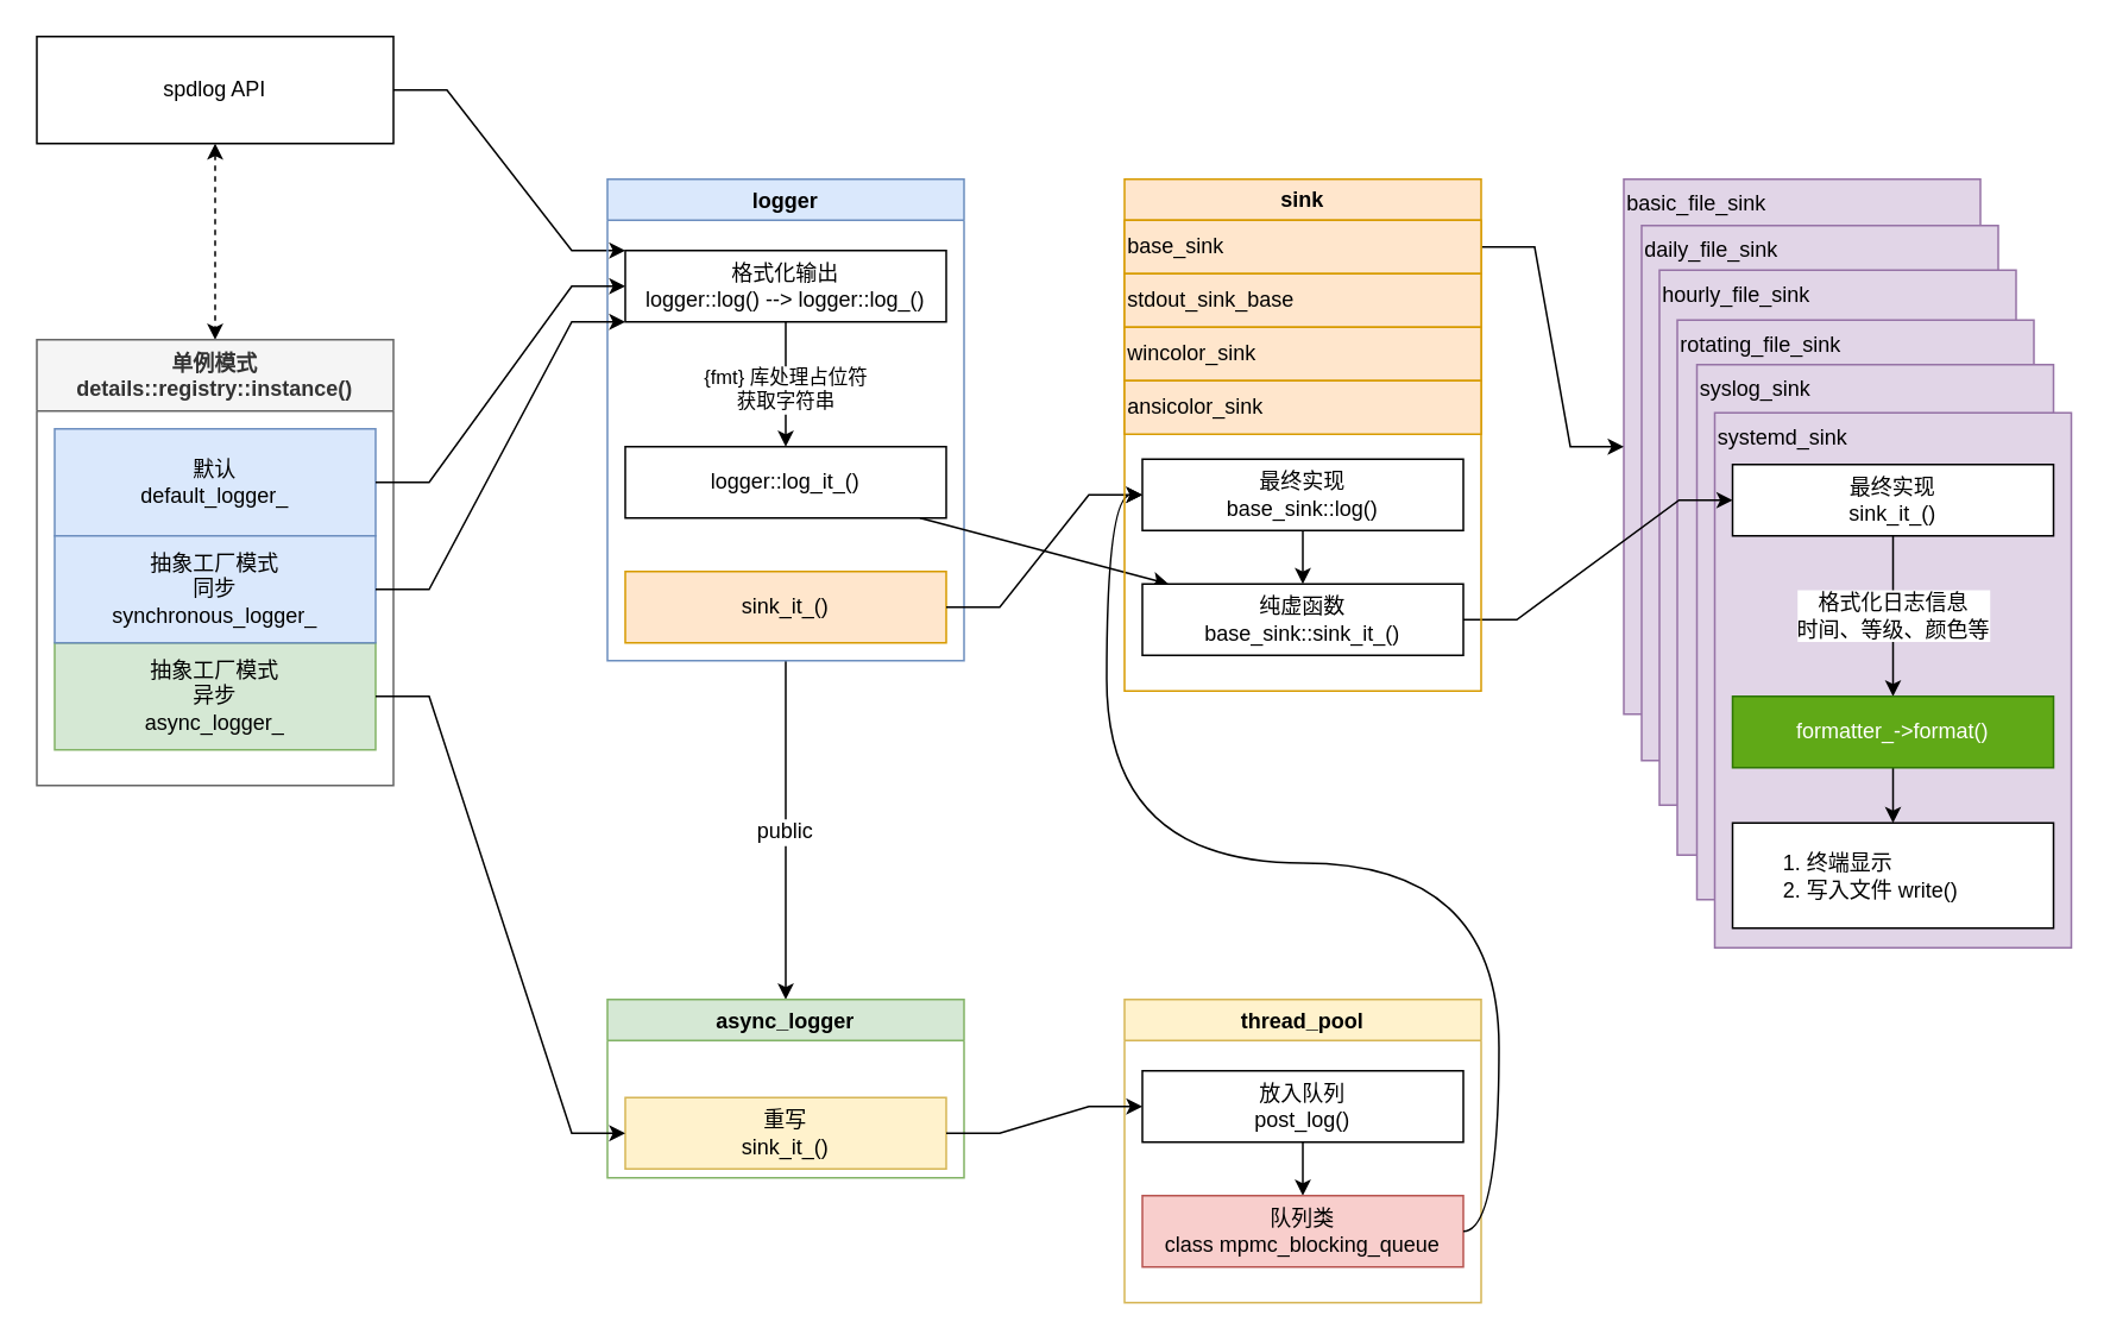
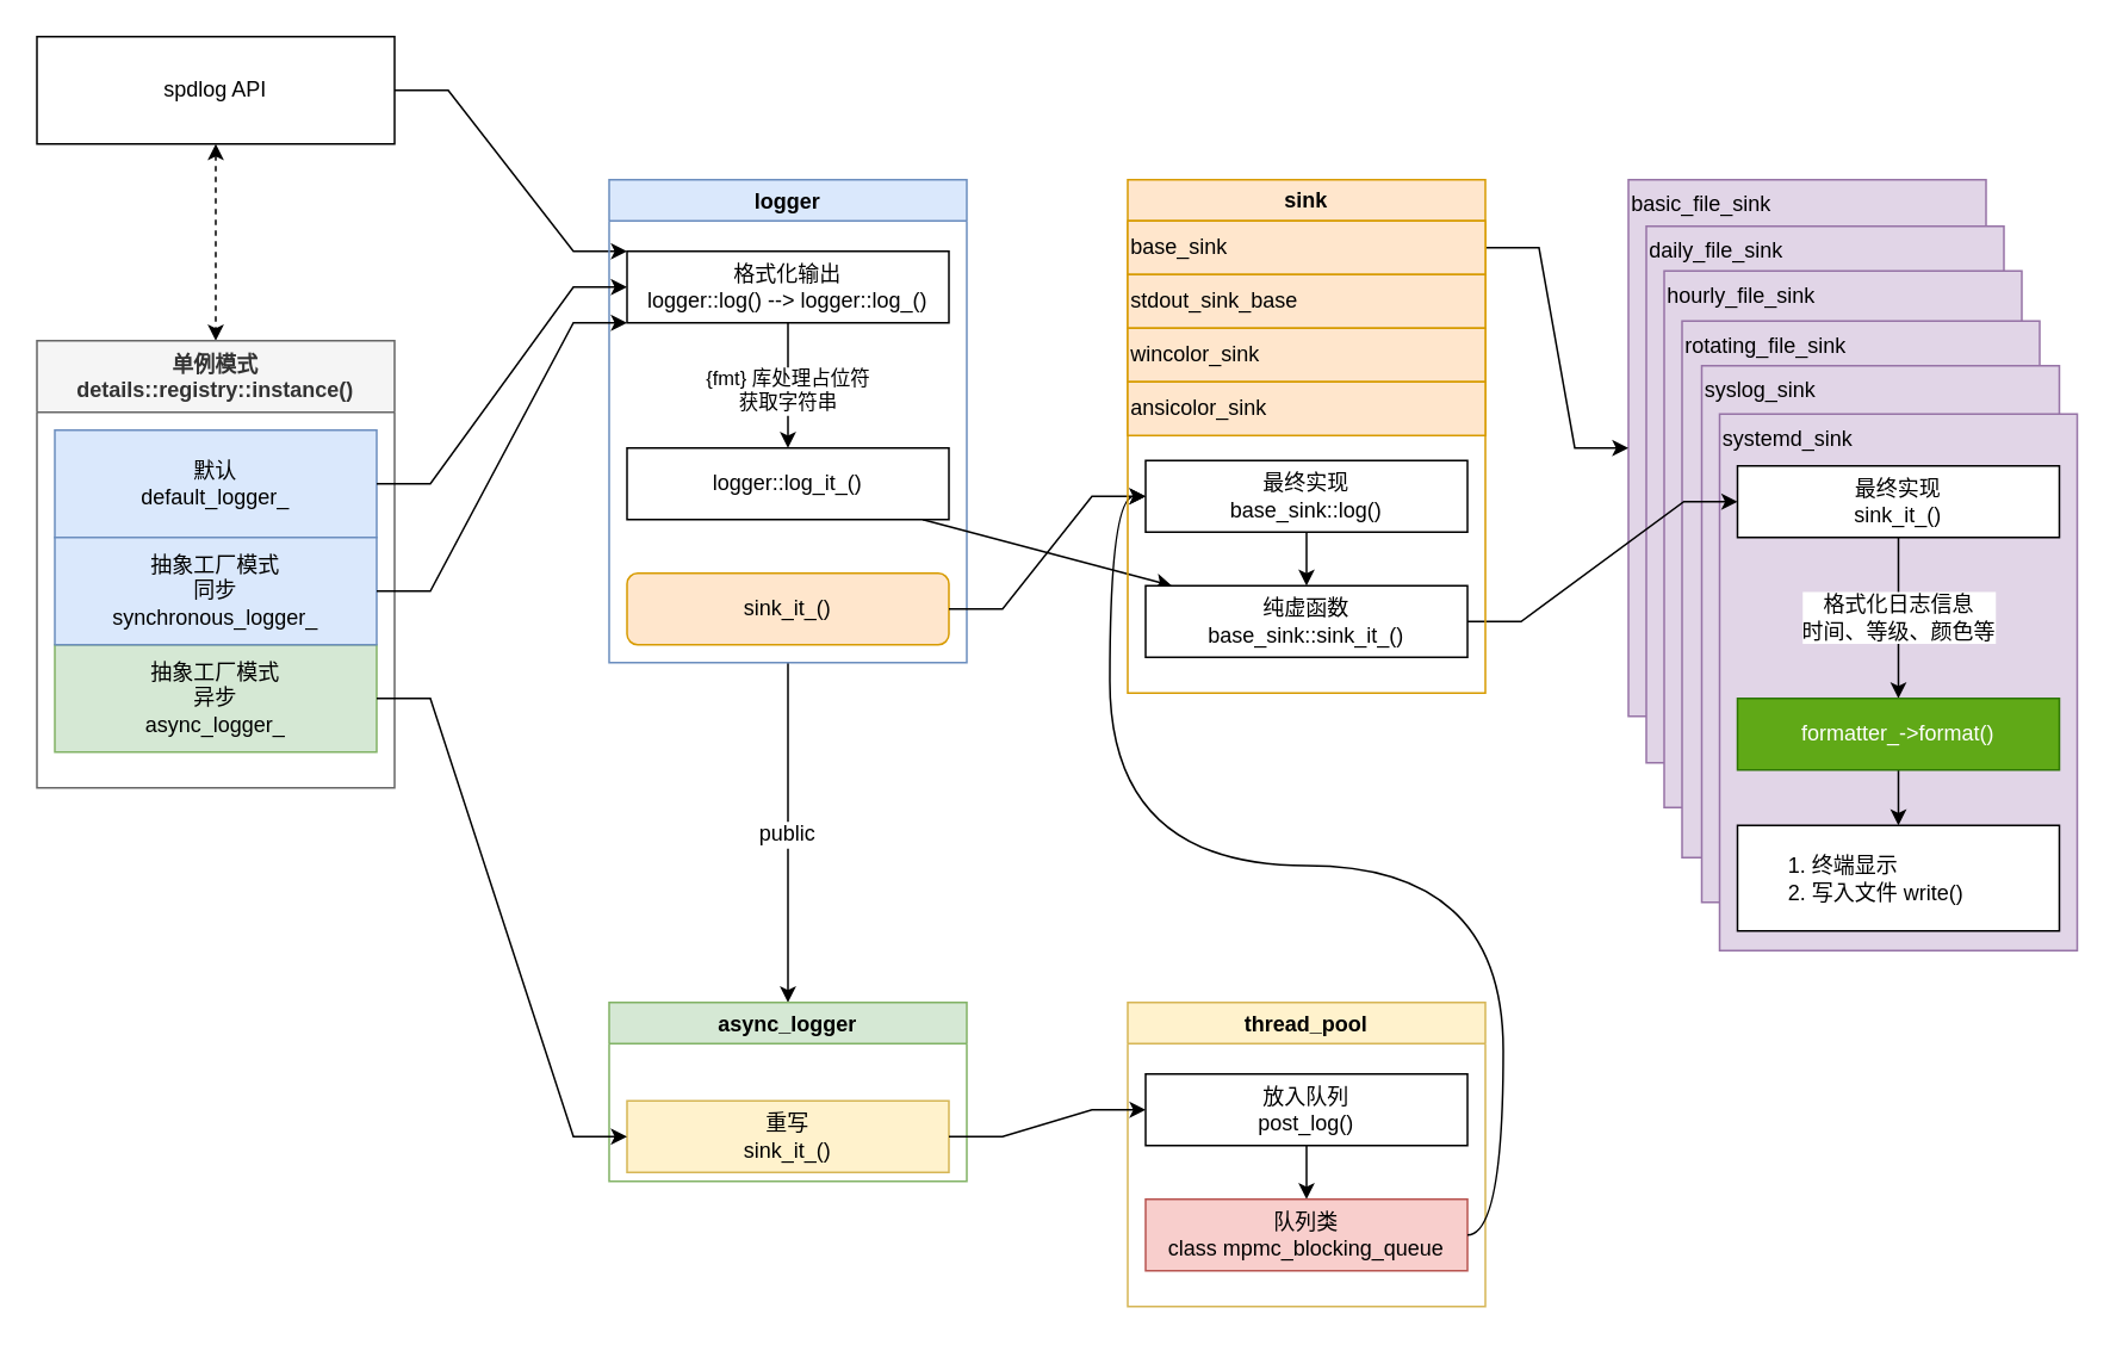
  <mxCell id="0" />
  <mxCell id="1" parent="0" />
  <mxCell id="2" value="" style="rounded=0;orthogonalLoop=1;jettySize=auto;html=1;entryX=0.5;entryY=0;entryDx=0;entryDy=0;dashed=1;startArrow=classic;startFill=1;" parent="1" source="4" target="5" edge="1"><mxGeometry relative="1" as="geometry"><mxPoint x="120" y="180" as="targetPoint" /></mxGeometry></mxCell>
  <mxCell id="3" style="rounded=0;orthogonalLoop=1;jettySize=auto;html=1;exitX=1;exitY=0.5;exitDx=0;exitDy=0;entryX=0;entryY=0;entryDx=0;entryDy=0;startArrow=none;startFill=0;edgeStyle=entityRelationEdgeStyle;" parent="1" source="4" target="13" edge="1"><mxGeometry relative="1" as="geometry" /></mxCell>
  <mxCell id="4" value="spdlog API" style="rounded=0;whiteSpace=wrap;html=1;" parent="1" vertex="1"><mxGeometry x="20" y="20" width="200" height="60" as="geometry" /></mxCell>
  <mxCell id="5" value="单例模式&#10;details::registry::instance()" style="swimlane;startSize=40;fillColor=#f5f5f5;fontColor=#333333;strokeColor=#666666;" parent="1" vertex="1"><mxGeometry x="20" y="190" width="200" height="250" as="geometry"><mxRectangle x="80" y="360" width="200" height="40" as="alternateBounds" /></mxGeometry></mxCell>
  <mxCell id="6" value="默认&lt;br style=&quot;border-color: var(--border-color);&quot;&gt;default_logger_" style="rounded=0;whiteSpace=wrap;html=1;fillColor=#dae8fc;strokeColor=#6c8ebf;" parent="5" vertex="1"><mxGeometry x="10" y="50" width="180" height="60" as="geometry" /></mxCell>
  <mxCell id="7" value="抽象工厂模式&lt;br&gt;异步&lt;br style=&quot;border-color: var(--border-color);&quot;&gt;async_logger_" style="rounded=0;whiteSpace=wrap;html=1;fillColor=#d5e8d4;strokeColor=#82b366;" parent="5" vertex="1"><mxGeometry x="10" y="170" width="180" height="60" as="geometry" /></mxCell>
  <mxCell id="8" value="抽象工厂模式&lt;br style=&quot;border-color: var(--border-color);&quot;&gt;同步&lt;br style=&quot;border-color: var(--border-color);&quot;&gt;synchronous_logger_" style="rounded=0;whiteSpace=wrap;html=1;fillColor=#dae8fc;strokeColor=#6c8ebf;" parent="5" vertex="1"><mxGeometry x="10" y="110" width="180" height="60" as="geometry" /></mxCell>
  <mxCell id="9" value="public" style="edgeStyle=none;rounded=0;orthogonalLoop=1;jettySize=auto;fontFamily=Helvetica;fontSize=12;fontColor=default;startArrow=none;startFill=0;entryX=0.5;entryY=0;entryDx=0;entryDy=0;labelBorderColor=none;" parent="1" source="10" target="34" edge="1"><mxGeometry relative="1" as="geometry" /></mxCell>
  <mxCell id="10" value="logger" style="swimlane;rounded=0;fillColor=#dae8fc;strokeColor=#6c8ebf;fillStyle=auto;labelBorderColor=none;" parent="1" vertex="1"><mxGeometry x="340" y="100" width="200" height="270" as="geometry"><mxRectangle x="400" y="270" width="80" height="30" as="alternateBounds" /></mxGeometry></mxCell>
  <mxCell id="11" value="" style="edgeStyle=none;rounded=0;orthogonalLoop=1;jettySize=auto;startArrow=none;startFill=0;labelBorderColor=none;" parent="10" source="13" target="15" edge="1"><mxGeometry relative="1" as="geometry" /></mxCell>
  <mxCell id="12" value="{fmt} 库处理占位符&#10;获取字符串" style="edgeLabel;align=center;verticalAlign=middle;resizable=0;points=[];labelBorderColor=none;" parent="11" vertex="1" connectable="0"><mxGeometry x="-0.433" relative="1" as="geometry"><mxPoint y="17" as="offset" /></mxGeometry></mxCell>
  <mxCell id="13" value="格式化输出&#10;logger::log() --&gt; logger::log_()" style="rounded=0;whiteSpace=wrap;labelBorderColor=none;" parent="10" vertex="1"><mxGeometry x="10" y="40" width="180" height="40" as="geometry" /></mxCell>
  <mxCell id="14" value="" style="edgeStyle=none;rounded=0;orthogonalLoop=1;jettySize=auto;startArrow=none;startFill=0;labelBorderColor=none;" parent="10" source="15" target="51" edge="1"><mxGeometry relative="1" as="geometry" /></mxCell>
  <mxCell id="15" value="logger::log_it_()" style="rounded=0;whiteSpace=wrap;labelBorderColor=none;" parent="10" vertex="1"><mxGeometry x="10" y="150" width="180" height="40" as="geometry" /></mxCell>
- <mxCell id="16" value="sink_it_()" style="rounded=0;whiteSpace=wrap;labelBorderColor=none;fillColor=#ffe6cc;strokeColor=#d79b00;" parent="10" vertex="1"><mxGeometry x="10" y="220" width="180" height="40" as="geometry" /></mxCell>
+ <mxCell id="16" value="sink_it_()" style="whiteSpace=wrap;labelBorderColor=none;fillColor=#ffe6cc;strokeColor=#d79b00;rounded=1;" parent="10" vertex="1"><mxGeometry x="10" y="220" width="180" height="40" as="geometry" /></mxCell>
  <mxCell id="17" value="" style="edgeStyle=none;rounded=0;orthogonalLoop=1;jettySize=auto;exitX=1;exitY=0.5;exitDx=0;exitDy=0;startArrow=none;startFill=0;labelBorderColor=none;" parent="10" source="13" target="13" edge="1"><mxGeometry relative="1" as="geometry" /></mxCell>
  <mxCell id="18" style="rounded=0;orthogonalLoop=1;jettySize=auto;html=1;exitX=1;exitY=0.5;exitDx=0;exitDy=0;entryX=0;entryY=0.5;entryDx=0;entryDy=0;startArrow=none;startFill=0;edgeStyle=entityRelationEdgeStyle;" parent="1" source="6" target="13" edge="1"><mxGeometry relative="1" as="geometry" /></mxCell>
  <mxCell id="19" style="edgeStyle=entityRelationEdgeStyle;rounded=0;orthogonalLoop=1;jettySize=auto;html=1;exitX=1;exitY=0.5;exitDx=0;exitDy=0;entryX=0;entryY=1;entryDx=0;entryDy=0;startArrow=none;startFill=0;" parent="1" source="8" target="13" edge="1"><mxGeometry relative="1" as="geometry" /></mxCell>
  <mxCell id="20" value="basic_file_sink" style="rounded=0;whiteSpace=wrap;html=1;fontFamily=Helvetica;fontSize=12;fillColor=#e1d5e7;verticalAlign=top;align=left;strokeColor=#9673a6;" parent="1" vertex="1"><mxGeometry x="910" y="100" width="200" height="300" as="geometry" /></mxCell>
  <mxCell id="21" value="daily_file_sink" style="rounded=0;whiteSpace=wrap;html=1;fontFamily=Helvetica;fontSize=12;fillColor=#e1d5e7;verticalAlign=top;align=left;strokeColor=#9673a6;" parent="1" vertex="1"><mxGeometry x="920" y="126" width="200" height="300" as="geometry" /></mxCell>
  <mxCell id="22" value="hourly_file_sink" style="rounded=0;whiteSpace=wrap;html=1;fontFamily=Helvetica;fontSize=12;fillColor=#e1d5e7;verticalAlign=top;align=left;strokeColor=#9673a6;" parent="1" vertex="1"><mxGeometry x="930" y="151" width="200" height="300" as="geometry" /></mxCell>
  <mxCell id="23" value="rotating_file_sink" style="rounded=0;whiteSpace=wrap;html=1;fontFamily=Helvetica;fontSize=12;fillColor=#e1d5e7;verticalAlign=top;align=left;strokeColor=#9673a6;" parent="1" vertex="1"><mxGeometry x="940" y="179" width="200" height="300" as="geometry" /></mxCell>
  <mxCell id="24" value="syslog_sink" style="rounded=0;whiteSpace=wrap;html=1;fontFamily=Helvetica;fontSize=12;fillColor=#e1d5e7;verticalAlign=top;align=left;strokeColor=#9673a6;" parent="1" vertex="1"><mxGeometry x="951" y="204" width="200" height="300" as="geometry" /></mxCell>
  <mxCell id="25" value="systemd_sink" style="rounded=0;whiteSpace=wrap;html=1;fontFamily=Helvetica;fontSize=12;fillColor=#e1d5e7;verticalAlign=top;align=left;strokeColor=#9673a6;" parent="1" vertex="1"><mxGeometry x="961" y="231" width="200" height="300" as="geometry" /></mxCell>
  <mxCell id="26" value="格式化日志信息&lt;br&gt;时间、等级、颜色等" style="edgeStyle=none;rounded=0;orthogonalLoop=1;jettySize=auto;html=1;exitX=0.5;exitY=1;exitDx=0;exitDy=0;fontFamily=Helvetica;fontSize=12;fontColor=default;startArrow=none;startFill=0;" parent="1" source="27" target="32" edge="1"><mxGeometry relative="1" as="geometry" /></mxCell>
  <mxCell id="27" value="最终实现&lt;br&gt;sink_it_()" style="rounded=0;whiteSpace=wrap;html=1;" parent="1" vertex="1"><mxGeometry x="971" y="260" width="180" height="40" as="geometry" /></mxCell>
  <mxCell id="28" style="edgeStyle=entityRelationEdgeStyle;rounded=0;orthogonalLoop=1;jettySize=auto;html=1;exitX=1;exitY=0.5;exitDx=0;exitDy=0;entryX=0;entryY=0.5;entryDx=0;entryDy=0;startArrow=none;startFill=0;" parent="1" source="16" target="50" edge="1"><mxGeometry relative="1" as="geometry" /></mxCell>
  <mxCell id="29" value="" style="edgeStyle=entityRelationEdgeStyle;rounded=0;orthogonalLoop=1;jettySize=auto;html=1;fontFamily=Helvetica;fontSize=12;fontColor=default;startArrow=none;startFill=0;entryX=0;entryY=0.5;entryDx=0;entryDy=0;exitX=1;exitY=0.5;exitDx=0;exitDy=0;" parent="1" source="46" target="20" edge="1"><mxGeometry relative="1" as="geometry"><mxPoint x="830" y="165" as="sourcePoint" /></mxGeometry></mxCell>
  <mxCell id="30" value="" style="edgeStyle=entityRelationEdgeStyle;rounded=0;orthogonalLoop=1;jettySize=auto;html=1;fontFamily=Helvetica;fontSize=12;fontColor=default;startArrow=none;startFill=0;entryX=0;entryY=0.5;entryDx=0;entryDy=0;" parent="1" source="51" target="27" edge="1"><mxGeometry relative="1" as="geometry" /></mxCell>
  <mxCell id="31" style="edgeStyle=none;rounded=0;orthogonalLoop=1;jettySize=auto;html=1;exitX=0.5;exitY=1;exitDx=0;exitDy=0;fontFamily=Helvetica;fontSize=12;fontColor=default;startArrow=none;startFill=0;" parent="1" source="32" target="33" edge="1"><mxGeometry relative="1" as="geometry" /></mxCell>
  <mxCell id="32" value="&lt;span style=&quot;&quot;&gt;formatter_-&amp;gt;&lt;/span&gt;format()" style="rounded=0;whiteSpace=wrap;html=1;fillColor=#60a917;strokeColor=#2D7600;fontColor=#ffffff;" parent="1" vertex="1"><mxGeometry x="971" y="390" width="180" height="40" as="geometry" /></mxCell>
  <mxCell id="33" value="&lt;ol&gt;&lt;li&gt;终端显示&lt;/li&gt;&lt;li&gt;写入文件 write()&lt;br&gt;&lt;/li&gt;&lt;/ol&gt;" style="rounded=0;whiteSpace=wrap;html=1;align=left;" parent="1" vertex="1"><mxGeometry x="971" y="461" width="180" height="59" as="geometry" /></mxCell>
  <mxCell id="34" value="async_logger" style="swimlane;rounded=0;fillColor=#d5e8d4;strokeColor=#82b366;labelBorderColor=none;" parent="1" vertex="1"><mxGeometry x="340" y="560" width="200" height="100" as="geometry"><mxRectangle x="400" y="730" width="120" height="30" as="alternateBounds" /></mxGeometry></mxCell>
  <mxCell id="35" value="重写&#10;sink_it_()" style="rounded=0;whiteSpace=wrap;labelBorderColor=none;fillColor=#fff2cc;strokeColor=#d6b656;" parent="34" vertex="1"><mxGeometry x="10" y="55" width="180" height="40" as="geometry" /></mxCell>
  <mxCell id="36" value="" style="edgeStyle=none;rounded=0;orthogonalLoop=1;jettySize=auto;exitX=1;exitY=0.5;exitDx=0;exitDy=0;startArrow=none;startFill=0;labelBorderColor=none;" parent="34" source="35" target="35" edge="1"><mxGeometry relative="1" as="geometry" /></mxCell>
  <mxCell id="37" value="thread_pool" style="swimlane;rounded=0;fillColor=#fff2cc;strokeColor=#d6b656;" parent="1" vertex="1"><mxGeometry x="630" y="560" width="200" height="170" as="geometry"><mxRectangle x="690" y="730" width="110" height="30" as="alternateBounds" /></mxGeometry></mxCell>
  <mxCell id="38" value="" style="rounded=0;orthogonalLoop=1;jettySize=auto;html=1;fontFamily=Helvetica;fontSize=12;fontColor=default;startArrow=none;startFill=0;" parent="37" source="39" target="41" edge="1"><mxGeometry relative="1" as="geometry" /></mxCell>
  <mxCell id="39" value="放入队列&lt;br&gt;post_log()" style="rounded=0;whiteSpace=wrap;html=1;" parent="37" vertex="1"><mxGeometry x="10" y="40" width="180" height="40" as="geometry" /></mxCell>
  <mxCell id="40" style="edgeStyle=none;rounded=0;orthogonalLoop=1;jettySize=auto;html=1;exitX=1;exitY=0.5;exitDx=0;exitDy=0;startArrow=none;startFill=0;" parent="37" source="39" target="39" edge="1"><mxGeometry relative="1" as="geometry" /></mxCell>
  <mxCell id="41" value="队列类&lt;br&gt;class&amp;nbsp;mpmc_blocking_queue" style="rounded=0;whiteSpace=wrap;html=1;fillColor=#f8cecc;strokeColor=#b85450;" parent="37" vertex="1"><mxGeometry x="10" y="110" width="180" height="40" as="geometry" /></mxCell>
  <mxCell id="42" style="edgeStyle=entityRelationEdgeStyle;rounded=0;orthogonalLoop=1;jettySize=auto;html=1;exitX=1;exitY=0.5;exitDx=0;exitDy=0;entryX=0;entryY=0.5;entryDx=0;entryDy=0;fontFamily=Helvetica;fontSize=12;fontColor=default;startArrow=none;startFill=0;" parent="1" source="7" target="35" edge="1"><mxGeometry relative="1" as="geometry" /></mxCell>
  <mxCell id="43" style="edgeStyle=entityRelationEdgeStyle;rounded=0;orthogonalLoop=1;jettySize=auto;html=1;exitX=1;exitY=0.5;exitDx=0;exitDy=0;entryX=0;entryY=0.5;entryDx=0;entryDy=0;fontFamily=Helvetica;fontSize=12;fontColor=default;startArrow=none;startFill=0;" parent="1" source="35" target="39" edge="1"><mxGeometry relative="1" as="geometry" /></mxCell>
  <mxCell id="44" style="edgeStyle=orthogonalEdgeStyle;rounded=0;orthogonalLoop=1;jettySize=auto;html=1;exitX=1;exitY=0.5;exitDx=0;exitDy=0;entryX=0;entryY=0.5;entryDx=0;entryDy=0;fontFamily=Helvetica;fontSize=12;fontColor=default;startArrow=none;startFill=0;curved=1;" parent="1" source="41" target="50" edge="1"><mxGeometry relative="1" as="geometry" /></mxCell>
  <mxCell id="45" value="&lt;span style=&quot;&quot;&gt;sink&lt;/span&gt;" style="swimlane;whiteSpace=wrap;html=1;fillColor=#ffe6cc;strokeColor=#d79b00;" parent="1" vertex="1"><mxGeometry x="630" y="100" width="200" height="287" as="geometry"><mxRectangle x="680" y="283" width="140" height="30" as="alternateBounds" /></mxGeometry></mxCell>
  <mxCell id="46" value="&lt;span style=&quot;&quot;&gt;base_sink&lt;/span&gt;" style="whiteSpace=wrap;html=1;align=left;verticalAlign=middle;fillColor=#ffe6cc;strokeColor=#d79b00;" parent="45" vertex="1"><mxGeometry y="23" width="200" height="30" as="geometry" /></mxCell>
  <mxCell id="47" value="&lt;span style=&quot;&quot;&gt;stdout_sink_base&lt;/span&gt;" style="whiteSpace=wrap;html=1;align=left;verticalAlign=middle;fillColor=#ffe6cc;strokeColor=#d79b00;" parent="45" vertex="1"><mxGeometry y="53" width="200" height="30" as="geometry" /></mxCell>
  <mxCell id="48" value="&lt;span style=&quot;&quot;&gt;wincolor_sink&lt;/span&gt;" style="whiteSpace=wrap;html=1;align=left;verticalAlign=middle;fillColor=#ffe6cc;strokeColor=#d79b00;" parent="45" vertex="1"><mxGeometry y="83" width="200" height="30" as="geometry" /></mxCell>
  <mxCell id="49" value="&lt;span style=&quot;&quot;&gt;ansicolor_sink&lt;/span&gt;" style="whiteSpace=wrap;html=1;align=left;verticalAlign=middle;fillColor=#ffe6cc;strokeColor=#d79b00;" parent="45" vertex="1"><mxGeometry y="113" width="200" height="30" as="geometry" /></mxCell>
  <mxCell id="50" value="最终实现&lt;br&gt;base_sink::log()" style="rounded=0;whiteSpace=wrap;html=1;" parent="45" vertex="1"><mxGeometry x="10" y="157" width="180" height="40" as="geometry" /></mxCell>
  <mxCell id="51" value="纯虚函数&lt;br&gt;base_sink::sink_it_()" style="rounded=0;whiteSpace=wrap;html=1;" parent="45" vertex="1"><mxGeometry x="10" y="227" width="180" height="40" as="geometry" /></mxCell>
  <mxCell id="52" value="" style="rounded=0;orthogonalLoop=1;jettySize=auto;html=1;startArrow=none;startFill=0;exitX=0.5;exitY=1;exitDx=0;exitDy=0;entryX=0.5;entryY=0;entryDx=0;entryDy=0;" parent="45" source="50" target="51" edge="1"><mxGeometry relative="1" as="geometry" /></mxCell>
